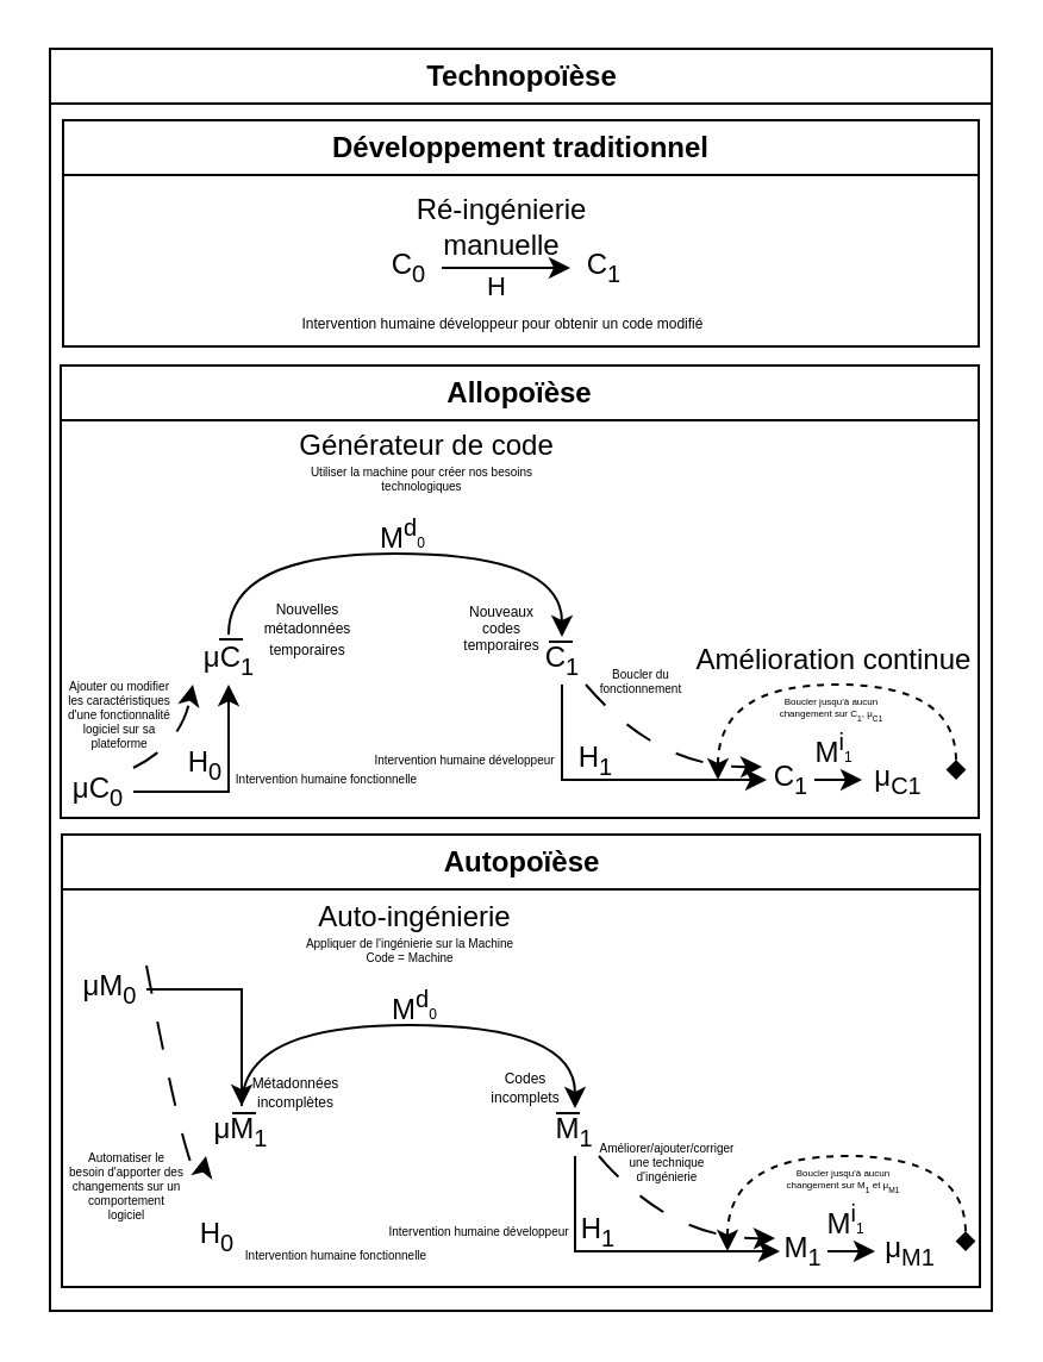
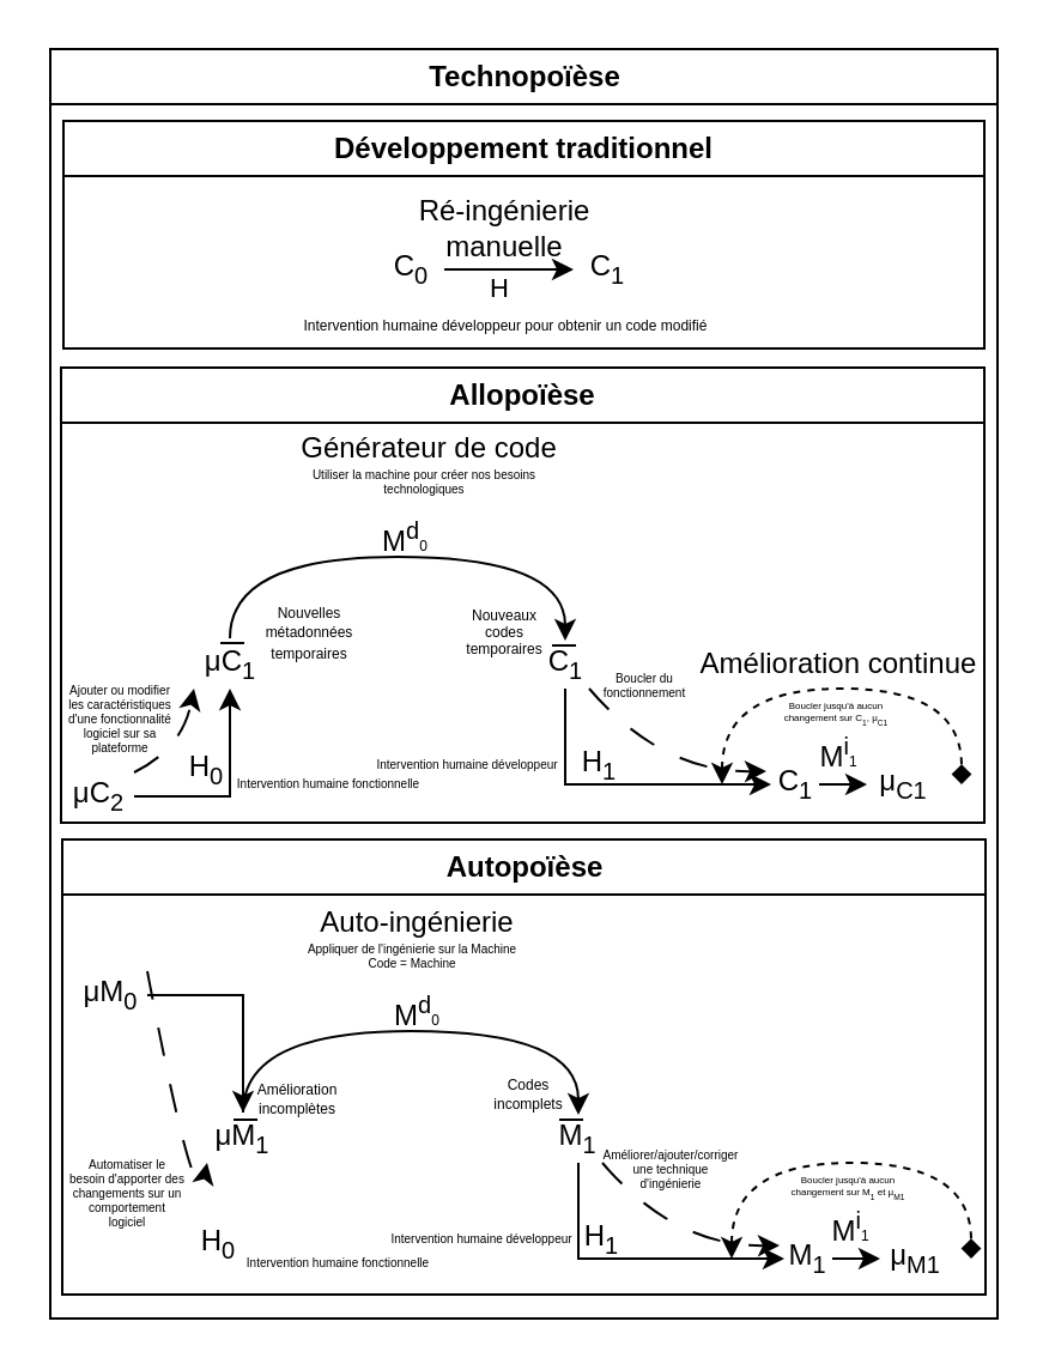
  <mxCell id="0" />
  <mxCell id="1" parent="0" />
  <mxCell id="2" value="Technopoïèse" style="swimlane;whiteSpace=wrap;html=1;" vertex="1" parent="1"><mxGeometry x="20.5" y="20" width="395.5" height="530" as="geometry" /></mxCell>
  <mxCell id="3" value="Développement traditionnel" style="swimlane;whiteSpace=wrap;html=1;" vertex="1" parent="2"><mxGeometry x="5.5" y="30" width="384.5" height="95" as="geometry" /></mxCell>
  <mxCell id="4" value="C&lt;sub&gt;0&lt;/sub&gt;" style="text;html=1;strokeColor=none;fillColor=none;align=center;verticalAlign=middle;whiteSpace=wrap;rounded=0;" parent="3" vertex="1"><mxGeometry x="132" y="47" width="27" height="30" as="geometry" /></mxCell>
  <mxCell id="5" value="C&lt;sub&gt;1&lt;/sub&gt;" style="text;html=1;strokeColor=none;fillColor=none;align=center;verticalAlign=middle;whiteSpace=wrap;rounded=0;" parent="3" vertex="1"><mxGeometry x="213" y="47" width="29" height="30" as="geometry" /></mxCell>
  <mxCell id="6" value="" style="endArrow=classic;html=1;rounded=0;exitX=1;exitY=0.5;exitDx=0;exitDy=0;" parent="3" source="4" target="5" edge="1"><mxGeometry width="50" height="50" relative="1" as="geometry"><mxPoint x="259" y="37" as="sourcePoint" /><mxPoint x="309" y="-13" as="targetPoint" /></mxGeometry></mxCell>
  <mxCell id="7" value="H" style="edgeLabel;html=1;align=center;verticalAlign=middle;resizable=0;points=[];" parent="6" vertex="1" connectable="0"><mxGeometry x="-0.225" y="1" relative="1" as="geometry"><mxPoint x="1" y="8" as="offset" /></mxGeometry></mxCell>
  <mxCell id="8" value="Ré-ingénierie manuelle" style="text;html=1;strokeColor=none;fillColor=none;align=center;verticalAlign=middle;whiteSpace=wrap;rounded=0;" parent="3" vertex="1"><mxGeometry x="143" y="30" width="83" height="30" as="geometry" /></mxCell>
  <mxCell id="9" value="&lt;font style=&quot;font-size: 6px;&quot;&gt;Intervention humaine développeur pour obtenir un code modifié&lt;/font&gt;" style="text;html=1;strokeColor=none;fillColor=none;align=center;verticalAlign=middle;whiteSpace=wrap;rounded=0;" vertex="1" parent="3"><mxGeometry x="95.75" y="77" width="177.5" height="13" as="geometry" /></mxCell>
  <mxCell id="10" value="H&lt;sub&gt;1&lt;/sub&gt;" style="text;html=1;strokeColor=none;fillColor=none;align=center;verticalAlign=middle;whiteSpace=wrap;rounded=0;" vertex="1" parent="2"><mxGeometry x="199" y="284" width="60" height="30" as="geometry" /></mxCell>
  <mxCell id="11" value="H&lt;sub&gt;0&lt;/sub&gt;" style="text;html=1;strokeColor=none;fillColor=none;align=center;verticalAlign=middle;whiteSpace=wrap;rounded=0;" vertex="1" parent="2"><mxGeometry x="35" y="286" width="60" height="30" as="geometry" /></mxCell>
- <mxCell id="12" value="μC&lt;sub&gt;0&lt;/sub&gt;" style="text;html=1;strokeColor=none;fillColor=none;align=center;verticalAlign=middle;whiteSpace=wrap;rounded=0;" vertex="1" parent="2"><mxGeometry x="5" y="302" width="30" height="20" as="geometry" /></mxCell>
+ <mxCell id="12" value="μC&lt;sub&gt;2&lt;/sub&gt;" style="text;html=1;strokeColor=none;fillColor=none;align=center;verticalAlign=middle;whiteSpace=wrap;rounded=0;" vertex="1" parent="2"><mxGeometry x="5" y="302" width="30" height="20" as="geometry" /></mxCell>
  <mxCell id="13" value="C&lt;sub&gt;1&lt;/sub&gt;" style="text;html=1;strokeColor=none;fillColor=none;align=center;verticalAlign=middle;whiteSpace=wrap;rounded=0;" vertex="1" parent="2"><mxGeometry x="301" y="292" width="20" height="30" as="geometry" /></mxCell>
  <mxCell id="14" value="μC&lt;sub&gt;1&lt;/sub&gt;" style="text;html=1;strokeColor=none;fillColor=none;align=center;verticalAlign=middle;whiteSpace=wrap;rounded=0;" vertex="1" parent="2"><mxGeometry x="60" y="246" width="30" height="21" as="geometry" /></mxCell>
  <mxCell id="15" style="edgeStyle=orthogonalEdgeStyle;rounded=0;orthogonalLoop=1;jettySize=auto;html=1;" edge="1" parent="2" source="12" target="14"><mxGeometry relative="1" as="geometry" /></mxCell>
  <mxCell id="16" style="edgeStyle=orthogonalEdgeStyle;rounded=0;orthogonalLoop=1;jettySize=auto;html=1;entryX=0;entryY=0.5;entryDx=0;entryDy=0;" edge="1" parent="2" source="17" target="13"><mxGeometry relative="1" as="geometry"><Array as="points"><mxPoint x="215" y="307" /></Array></mxGeometry></mxCell>
  <mxCell id="17" value="C&lt;sub&gt;1&lt;/sub&gt;" style="text;html=1;strokeColor=none;fillColor=none;align=center;verticalAlign=middle;whiteSpace=wrap;rounded=0;" vertex="1" parent="2"><mxGeometry x="205" y="247" width="20" height="20" as="geometry" /></mxCell>
  <mxCell id="18" style="edgeStyle=orthogonalEdgeStyle;rounded=0;orthogonalLoop=1;jettySize=auto;html=1;curved=1;" edge="1" parent="2" source="14" target="17"><mxGeometry relative="1" as="geometry"><Array as="points"><mxPoint x="75" y="212" /><mxPoint x="215" y="212" /></Array></mxGeometry></mxCell>
  <mxCell id="19" value="M&lt;sup&gt;d&lt;/sup&gt;&lt;font style=&quot;font-size: 9px;&quot;&gt;&lt;font style=&quot;font-size: 8px;&quot;&gt;&lt;font style=&quot;font-size: 7px;&quot;&gt;&lt;font style=&quot;font-size: 6px;&quot;&gt;0&lt;/font&gt;&lt;/font&gt;&lt;/font&gt;&lt;/font&gt;" style="text;html=1;strokeColor=none;fillColor=none;align=center;verticalAlign=middle;whiteSpace=wrap;rounded=0;" vertex="1" parent="2"><mxGeometry x="118" y="189" width="60" height="30" as="geometry" /></mxCell>
  <mxCell id="20" value="M&lt;sup&gt;i&lt;/sup&gt;&lt;font style=&quot;font-size: 9px;&quot;&gt;&lt;font style=&quot;font-size: 8px;&quot;&gt;&lt;font style=&quot;font-size: 7px;&quot;&gt;&lt;font style=&quot;font-size: 6px;&quot;&gt;1&lt;/font&gt;&lt;/font&gt;&lt;/font&gt;&lt;/font&gt;" style="text;html=1;strokeColor=none;fillColor=none;align=center;verticalAlign=middle;whiteSpace=wrap;rounded=0;" vertex="1" parent="2"><mxGeometry x="299" y="279" width="60" height="30" as="geometry" /></mxCell>
  <mxCell id="21" value="Générateur de code" style="text;html=1;strokeColor=none;fillColor=none;align=center;verticalAlign=middle;whiteSpace=wrap;rounded=0;" vertex="1" parent="2"><mxGeometry x="101" y="152" width="113.5" height="30" as="geometry" /></mxCell>
  <mxCell id="22" value="μ&lt;sub&gt;C1&lt;/sub&gt;" style="text;html=1;strokeColor=none;fillColor=none;align=center;verticalAlign=middle;whiteSpace=wrap;rounded=0;" vertex="1" parent="2"><mxGeometry x="341" y="292" width="30" height="30" as="geometry" /></mxCell>
  <mxCell id="23" value="Boucler jusqu'à aucun changement sur C&lt;sub&gt;1&lt;/sub&gt;, μ&lt;sub&gt;C1&lt;/sub&gt;" style="text;html=1;strokeColor=none;fillColor=none;align=center;verticalAlign=middle;whiteSpace=wrap;rounded=0;fontSize=4;" vertex="1" parent="2"><mxGeometry x="299" y="274" width="58" height="8" as="geometry" /></mxCell>
  <mxCell id="24" value="&lt;div&gt;Utiliser la machine pour créer nos besoins technologiques&lt;/div&gt;" style="text;html=1;strokeColor=none;fillColor=none;align=center;verticalAlign=middle;whiteSpace=wrap;rounded=0;fontSize=5;" vertex="1" parent="2"><mxGeometry x="101" y="165" width="110" height="30" as="geometry" /></mxCell>
  <mxCell id="25" value="" style="endArrow=classic;html=1;exitX=1;exitY=0;exitDx=0;exitDy=0;dashed=1;dashPattern=12 12;entryX=0;entryY=1;entryDx=0;entryDy=0;curved=1;" edge="1" parent="2" source="12" target="14"><mxGeometry width="50" height="50" relative="1" as="geometry"><mxPoint x="5" y="282" as="sourcePoint" /><mxPoint x="85" y="222" as="targetPoint" /><Array as="points"><mxPoint x="55" y="292" /></Array></mxGeometry></mxCell>
  <mxCell id="26" value="Ajouter ou modifier les caractéristiques d'une fonctionnalité logiciel sur sa plateforme" style="text;html=1;strokeColor=none;fillColor=none;align=center;verticalAlign=middle;whiteSpace=wrap;rounded=0;fontSize=5;" vertex="1" parent="2"><mxGeometry x="4" y="264" width="50" height="30" as="geometry" /></mxCell>
  <mxCell id="27" style="edgeStyle=orthogonalEdgeStyle;rounded=0;orthogonalLoop=1;jettySize=auto;html=1;" edge="1" parent="2" source="13" target="22"><mxGeometry relative="1" as="geometry"><Array as="points"><mxPoint x="331" y="307" /><mxPoint x="331" y="307" /></Array></mxGeometry></mxCell>
  <mxCell id="28" value="" style="endArrow=classic;html=1;entryX=0;entryY=0.75;entryDx=0;entryDy=0;dashed=1;dashPattern=12 12;exitX=1;exitY=1;exitDx=0;exitDy=0;curved=1;" edge="1" parent="2" source="17" target="20"><mxGeometry width="50" height="50" relative="1" as="geometry"><mxPoint x="205" y="222" as="sourcePoint" /><mxPoint x="195" y="292" as="targetPoint" /><Array as="points"><mxPoint x="255" y="302" /></Array></mxGeometry></mxCell>
  <mxCell id="29" value="Allopoïèse" style="swimlane;whiteSpace=wrap;html=1;" vertex="1" parent="2"><mxGeometry x="4.5" y="133" width="385.5" height="190" as="geometry" /></mxCell>
  <mxCell id="30" value="&lt;font style=&quot;font-size: 6px;&quot;&gt;Nouvelles métadonnées temporaires&lt;/font&gt;" style="text;html=1;strokeColor=none;fillColor=none;align=center;verticalAlign=middle;whiteSpace=wrap;rounded=0;fontSize=7;" vertex="1" parent="29"><mxGeometry x="73.5" y="96" width="60" height="30" as="geometry" /></mxCell>
  <mxCell id="31" value="&lt;font style=&quot;font-size: 6px;&quot;&gt;Nouveaux codes temporaires&lt;/font&gt;" style="text;html=1;strokeColor=none;fillColor=none;align=center;verticalAlign=middle;whiteSpace=wrap;rounded=0;fontSize=6;" vertex="1" parent="29"><mxGeometry x="164.25" y="100" width="43" height="22" as="geometry" /></mxCell>
  <mxCell id="32" value="&lt;p style=&quot;line-height: 30%;&quot;&gt;&lt;font style=&quot;font-size: 5px;&quot;&gt;Boucler du fonctionnement&lt;br&gt;&lt;/font&gt;&lt;/p&gt;" style="text;html=1;strokeColor=none;fillColor=none;align=center;verticalAlign=middle;whiteSpace=wrap;rounded=0;" vertex="1" parent="29"><mxGeometry x="214" y="117" width="60" height="30" as="geometry" /></mxCell>
  <mxCell id="33" value="Amélioration continue" style="text;html=1;strokeColor=none;fillColor=none;align=center;verticalAlign=middle;whiteSpace=wrap;rounded=0;" vertex="1" parent="29"><mxGeometry x="264" y="117" width="121.5" height="14" as="geometry" /></mxCell>
  <mxCell id="34" value="" style="endArrow=diamond;dashed=1;html=1;rounded=0;edgeStyle=orthogonalEdgeStyle;curved=1;startArrow=classic;startFill=1;endFill=1;" edge="1" parent="29"><mxGeometry width="50" height="50" relative="1" as="geometry"><mxPoint x="276" y="174" as="sourcePoint" /><mxPoint x="376" y="174" as="targetPoint" /><Array as="points"><mxPoint x="276" y="134" /><mxPoint x="376" y="134" /></Array></mxGeometry></mxCell>
  <mxCell id="35" value="" style="endArrow=none;html=1;rounded=0;" edge="1" parent="29"><mxGeometry width="50" height="50" relative="1" as="geometry"><mxPoint x="66.5" y="115" as="sourcePoint" /><mxPoint x="76.5" y="115" as="targetPoint" /></mxGeometry></mxCell>
  <mxCell id="36" value="&lt;font style=&quot;font-size: 5px;&quot;&gt;Intervention humaine fonctionnelle&lt;/font&gt;" style="text;html=1;strokeColor=none;fillColor=none;align=center;verticalAlign=middle;whiteSpace=wrap;rounded=0;" vertex="1" parent="29"><mxGeometry x="70.5" y="164" width="82" height="15" as="geometry" /></mxCell>
  <mxCell id="37" value="&lt;font style=&quot;font-size: 5px;&quot;&gt;Intervention humaine développeur&lt;/font&gt;" style="text;html=1;strokeColor=none;fillColor=none;align=center;verticalAlign=middle;whiteSpace=wrap;rounded=0;" vertex="1" parent="29"><mxGeometry x="129" y="156" width="82" height="15" as="geometry" /></mxCell>
  <mxCell id="38" value="" style="endArrow=none;html=1;rounded=0;" edge="1" parent="2"><mxGeometry width="50" height="50" relative="1" as="geometry"><mxPoint x="209.5" y="249" as="sourcePoint" /><mxPoint x="219.5" y="249" as="targetPoint" /></mxGeometry></mxCell>
  <mxCell id="39" value="H&lt;sub&gt;1&lt;/sub&gt;" style="text;html=1;strokeColor=none;fillColor=none;align=center;verticalAlign=middle;whiteSpace=wrap;rounded=0;" parent="2" vertex="1"><mxGeometry x="200.5" y="482" width="60" height="30" as="geometry" /></mxCell>
  <mxCell id="40" value="H&lt;sub&gt;0&lt;/sub&gt;" style="text;html=1;strokeColor=none;fillColor=none;align=center;verticalAlign=middle;whiteSpace=wrap;rounded=0;" parent="2" vertex="1"><mxGeometry x="40.5" y="484" width="60" height="30" as="geometry" /></mxCell>
  <mxCell id="41" value="μ&lt;sub&gt;&lt;/sub&gt;M&lt;sub&gt;0&lt;/sub&gt;" style="text;html=1;strokeColor=none;fillColor=none;align=center;verticalAlign=middle;whiteSpace=wrap;rounded=0;" parent="2" vertex="1"><mxGeometry x="10.5" y="385" width="30" height="20" as="geometry" /></mxCell>
  <mxCell id="42" value="M&lt;sub&gt;1&lt;/sub&gt;" style="text;html=1;strokeColor=none;fillColor=none;align=center;verticalAlign=middle;whiteSpace=wrap;rounded=0;" parent="2" vertex="1"><mxGeometry x="306.5" y="490" width="20" height="30" as="geometry" /></mxCell>
  <mxCell id="43" value="μ&lt;sub&gt;&lt;/sub&gt;M&lt;sub&gt;1&lt;/sub&gt;" style="text;html=1;strokeColor=none;fillColor=none;align=center;verticalAlign=middle;whiteSpace=wrap;rounded=0;" parent="2" vertex="1"><mxGeometry x="65.5" y="444" width="30" height="21" as="geometry" /></mxCell>
  <mxCell id="44" style="edgeStyle=orthogonalEdgeStyle;rounded=0;orthogonalLoop=1;jettySize=auto;html=1;" parent="2" source="41" target="43" edge="1"><mxGeometry relative="1" as="geometry" /></mxCell>
  <mxCell id="45" style="edgeStyle=orthogonalEdgeStyle;rounded=0;orthogonalLoop=1;jettySize=auto;html=1;entryX=0;entryY=0.5;entryDx=0;entryDy=0;" parent="2" source="46" target="42" edge="1"><mxGeometry relative="1" as="geometry"><Array as="points"><mxPoint x="220.5" y="505" /></Array></mxGeometry></mxCell>
  <mxCell id="46" value="M&lt;sub&gt;1&lt;/sub&gt;" style="text;html=1;strokeColor=none;fillColor=none;align=center;verticalAlign=middle;whiteSpace=wrap;rounded=0;" parent="2" vertex="1"><mxGeometry x="210.5" y="445" width="20" height="20" as="geometry" /></mxCell>
  <mxCell id="47" style="edgeStyle=orthogonalEdgeStyle;rounded=0;orthogonalLoop=1;jettySize=auto;html=1;curved=1;" parent="2" source="43" target="46" edge="1"><mxGeometry relative="1" as="geometry"><Array as="points"><mxPoint x="80.5" y="410" /><mxPoint x="220.5" y="410" /></Array></mxGeometry></mxCell>
  <mxCell id="48" value="M&lt;sup&gt;d&lt;/sup&gt;&lt;font style=&quot;font-size: 9px;&quot;&gt;&lt;font style=&quot;font-size: 8px;&quot;&gt;&lt;font style=&quot;font-size: 7px;&quot;&gt;&lt;font style=&quot;font-size: 6px;&quot;&gt;0&lt;/font&gt;&lt;/font&gt;&lt;/font&gt;&lt;/font&gt;" style="text;html=1;strokeColor=none;fillColor=none;align=center;verticalAlign=middle;whiteSpace=wrap;rounded=0;" parent="2" vertex="1"><mxGeometry x="123.5" y="387" width="60" height="30" as="geometry" /></mxCell>
  <mxCell id="49" value="" style="endArrow=none;html=1;rounded=0;" parent="2" edge="1"><mxGeometry width="50" height="50" relative="1" as="geometry"><mxPoint x="212.5" y="447" as="sourcePoint" /><mxPoint x="222.5" y="447" as="targetPoint" /></mxGeometry></mxCell>
  <mxCell id="50" value="M&lt;sup&gt;i&lt;/sup&gt;&lt;font style=&quot;font-size: 9px;&quot;&gt;&lt;font style=&quot;font-size: 8px;&quot;&gt;&lt;font style=&quot;font-size: 7px;&quot;&gt;&lt;font style=&quot;font-size: 6px;&quot;&gt;1&lt;/font&gt;&lt;/font&gt;&lt;/font&gt;&lt;/font&gt;" style="text;html=1;strokeColor=none;fillColor=none;align=center;verticalAlign=middle;whiteSpace=wrap;rounded=0;" parent="2" vertex="1"><mxGeometry x="304.5" y="477" width="60" height="30" as="geometry" /></mxCell>
  <mxCell id="51" value="Codes incomplets" style="text;html=1;strokeColor=none;fillColor=none;align=center;verticalAlign=middle;whiteSpace=wrap;rounded=0;fontSize=6;" parent="2" vertex="1"><mxGeometry x="178.5" y="426" width="43" height="22" as="geometry" /></mxCell>
  <mxCell id="52" value="" style="endArrow=none;html=1;rounded=0;" parent="2" edge="1"><mxGeometry width="50" height="50" relative="1" as="geometry"><mxPoint x="76.5" y="447" as="sourcePoint" /><mxPoint x="86.5" y="447" as="targetPoint" /></mxGeometry></mxCell>
- <mxCell id="53" value="&lt;div style=&quot;font-size: 6px;&quot;&gt;&lt;font style=&quot;font-size: 6px;&quot;&gt;Métadonnées&lt;/font&gt;&lt;/div&gt;&lt;div style=&quot;font-size: 6px;&quot;&gt;&lt;font style=&quot;font-size: 6px;&quot;&gt;incomplètes&lt;br style=&quot;font-size: 7px;&quot;&gt;&lt;/font&gt;&lt;/div&gt;" style="text;html=1;strokeColor=none;fillColor=none;align=center;verticalAlign=middle;whiteSpace=wrap;rounded=0;fontSize=7;" parent="2" vertex="1"><mxGeometry x="73" y="424" width="60" height="30" as="geometry" /></mxCell>
+ <mxCell id="53" value="&lt;div style=&quot;font-size: 6px;&quot;&gt;&lt;font style=&quot;font-size: 6px;&quot;&gt;Amélioration&lt;/font&gt;&lt;/div&gt;&lt;div style=&quot;font-size: 6px;&quot;&gt;&lt;font style=&quot;font-size: 6px;&quot;&gt;incomplètes&lt;br style=&quot;font-size: 7px;&quot;&gt;&lt;/font&gt;&lt;/div&gt;" style="text;html=1;strokeColor=none;fillColor=none;align=center;verticalAlign=middle;whiteSpace=wrap;rounded=0;fontSize=7;" parent="2" vertex="1"><mxGeometry x="73" y="424" width="60" height="30" as="geometry" /></mxCell>
  <mxCell id="54" value="Auto-ingénierie" style="text;html=1;strokeColor=none;fillColor=none;align=center;verticalAlign=middle;whiteSpace=wrap;rounded=0;" parent="2" vertex="1"><mxGeometry x="106.5" y="350" width="94" height="30" as="geometry" /></mxCell>
  <mxCell id="55" value="μ&lt;sub&gt;M1&lt;/sub&gt;" style="text;html=1;strokeColor=none;fillColor=none;align=center;verticalAlign=middle;whiteSpace=wrap;rounded=0;" parent="2" vertex="1"><mxGeometry x="346.5" y="490" width="30" height="30" as="geometry" /></mxCell>
  <mxCell id="56" value="" style="endArrow=diamond;dashed=1;html=1;rounded=0;edgeStyle=orthogonalEdgeStyle;curved=1;startArrow=classic;startFill=1;endFill=1;" parent="2" edge="1"><mxGeometry width="50" height="50" relative="1" as="geometry"><mxPoint x="284.5" y="505" as="sourcePoint" /><mxPoint x="384.5" y="505" as="targetPoint" /><Array as="points"><mxPoint x="284.5" y="465" /><mxPoint x="384.5" y="465" /></Array></mxGeometry></mxCell>
  <mxCell id="57" value="Boucler jusqu'à aucun changement sur M&lt;sub&gt;1&lt;/sub&gt; et μ&lt;sub&gt;M1&lt;/sub&gt;" style="text;html=1;strokeColor=none;fillColor=none;align=center;verticalAlign=middle;whiteSpace=wrap;rounded=0;fontSize=4;" parent="2" vertex="1"><mxGeometry x="304.5" y="472" width="58" height="8" as="geometry" /></mxCell>
  <mxCell id="58" value="&lt;div&gt;Appliquer de l'ingénierie sur la Machine&lt;/div&gt;&lt;div&gt;Code = Machine&lt;/div&gt;" style="text;html=1;strokeColor=none;fillColor=none;align=center;verticalAlign=middle;whiteSpace=wrap;rounded=0;fontSize=5;" parent="2" vertex="1"><mxGeometry x="96.5" y="363" width="110" height="30" as="geometry" /></mxCell>
  <mxCell id="59" value="" style="endArrow=classic;html=1;exitX=1;exitY=0;exitDx=0;exitDy=0;dashed=1;dashPattern=12 12;entryX=0;entryY=1;entryDx=0;entryDy=0;curved=1;" parent="2" source="41" target="43" edge="1"><mxGeometry width="50" height="50" relative="1" as="geometry"><mxPoint x="10.5" y="480" as="sourcePoint" /><mxPoint x="90.5" y="420" as="targetPoint" /><Array as="points"><mxPoint x="60.5" y="490" /></Array></mxGeometry></mxCell>
  <mxCell id="60" value="Automatiser le besoin d'apporter des changements sur un comportement logiciel" style="text;html=1;strokeColor=none;fillColor=none;align=center;verticalAlign=middle;whiteSpace=wrap;rounded=0;fontSize=5;" parent="2" vertex="1"><mxGeometry x="7.5" y="462" width="50" height="30" as="geometry" /></mxCell>
  <mxCell id="61" style="edgeStyle=orthogonalEdgeStyle;rounded=0;orthogonalLoop=1;jettySize=auto;html=1;" parent="2" source="42" target="55" edge="1"><mxGeometry relative="1" as="geometry"><Array as="points"><mxPoint x="336.5" y="505" /><mxPoint x="336.5" y="505" /></Array></mxGeometry></mxCell>
  <mxCell id="62" value="" style="endArrow=classic;html=1;entryX=0;entryY=0.75;entryDx=0;entryDy=0;dashed=1;dashPattern=12 12;exitX=1;exitY=1;exitDx=0;exitDy=0;curved=1;" parent="2" source="46" target="50" edge="1"><mxGeometry width="50" height="50" relative="1" as="geometry"><mxPoint x="210.5" y="420" as="sourcePoint" /><mxPoint x="200.5" y="490" as="targetPoint" /><Array as="points"><mxPoint x="260.5" y="500" /></Array></mxGeometry></mxCell>
  <mxCell id="63" value="&lt;div style=&quot;font-size: 5px;&quot;&gt;&lt;font style=&quot;font-size: 5px;&quot;&gt;Améliorer/ajouter/corriger une technique d'ingénierie&lt;br&gt;&lt;/font&gt;&lt;/div&gt;" style="text;html=1;strokeColor=none;fillColor=none;align=center;verticalAlign=middle;whiteSpace=wrap;rounded=0;" parent="2" vertex="1"><mxGeometry x="229.5" y="452" width="60" height="30" as="geometry" /></mxCell>
  <mxCell id="64" value="Autopoïèse" style="swimlane;whiteSpace=wrap;html=1;" vertex="1" parent="2"><mxGeometry x="5" y="330" width="385.5" height="190" as="geometry" /></mxCell>
  <mxCell id="65" value="&lt;font style=&quot;font-size: 5px;&quot;&gt;Intervention humaine fonctionnelle&lt;/font&gt;" style="text;html=1;strokeColor=none;fillColor=none;align=center;verticalAlign=middle;whiteSpace=wrap;rounded=0;" vertex="1" parent="64"><mxGeometry x="74" y="167" width="82" height="15" as="geometry" /></mxCell>
  <mxCell id="66" value="&lt;font style=&quot;font-size: 5px;&quot;&gt;Intervention humaine développeur&lt;br&gt;&lt;/font&gt;" style="text;html=1;strokeColor=none;fillColor=none;align=center;verticalAlign=middle;whiteSpace=wrap;rounded=0;" vertex="1" parent="64"><mxGeometry x="134.5" y="157" width="82" height="15" as="geometry" /></mxCell>
